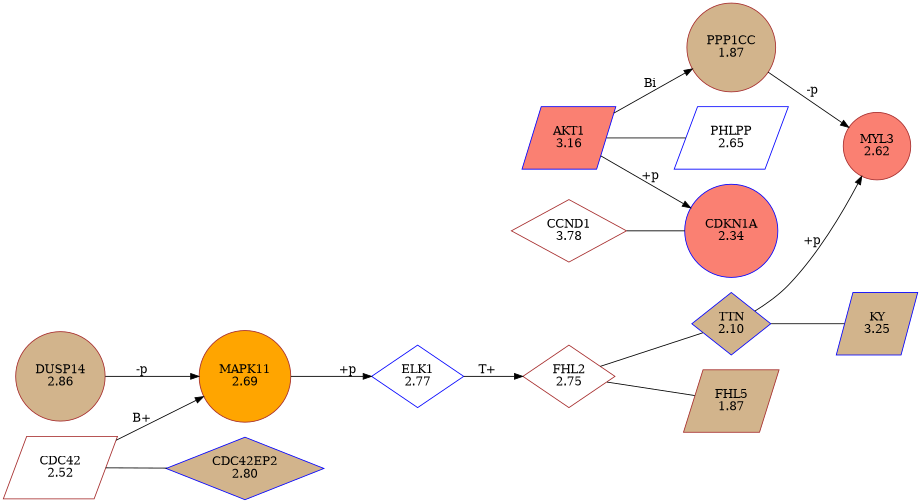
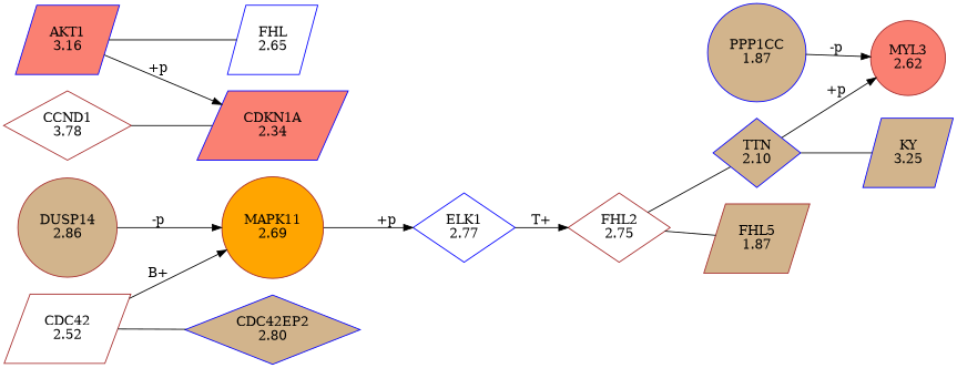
  digraph {
    rankdir=LR
    node [color=brown fillcolor=tan shape=parallelogram style=filled]
    n1 [color=blue label="KY\n3.25"]
    n2 [color=blue label="TTN\n2.10" shape=diamond]
    n3 [fillcolor=salmon label="MYL3\n2.62" shape=circle]
    n4 [fillcolor=white label="FHL2\n2.75" shape=diamond]
    n5 [label="FHL5\n1.87"]
-   n6 [label="PPP1CC\n1.87" shape=circle]
+   n6 [color=blue label="PPP1CC\n1.87" shape=circle]
    n7 [color=blue fillcolor=salmon label="AKT1\n3.16"]
-   n8 [color=blue fillcolor=white label="PHLPP\n2.65"]
-   n9 [color=blue fillcolor=salmon label="CDKN1A\n2.34" shape=circle]
+   n8 [color=blue fillcolor=white label="FHL\n2.65"]
+   n9 [color=blue fillcolor=salmon label="CDKN1A\n2.34"]
    n10 [fillcolor=white label="CCND1\n3.78" shape=diamond]
    n11 [color=blue fillcolor=white label="ELK1\n2.77" shape=diamond]
    n12 [fillcolor=orange label="MAPK11\n2.69" shape=circle]
    n13 [label="DUSP14\n2.86" shape=circle]
    n14 [fillcolor=white label="CDC42\n2.52"]
    n15 [color=blue label="CDC42EP2\n2.80" shape=diamond]
    n2 -> n1 [arrowhead=none]
    n2 -> n3 [label="+p"]
    n4 -> n2 [arrowhead=none]
    n4 -> n5 [arrowhead=none]
    n6 -> n3 [label="-p"]
-   n7 -> n6 [label=Bi]
    n7 -> n8 [arrowhead=none]
    n7 -> n9 [label="+p"]
    n10 -> n9 [arrowhead=none]
    n11 -> n4 [label="T+"]
    n12 -> n11 [label="+p"]
    n13 -> n12 [label="-p"]
    n14 -> n12 [label="B+"]
    n14 -> n15 [arrowhead=none]
  }
